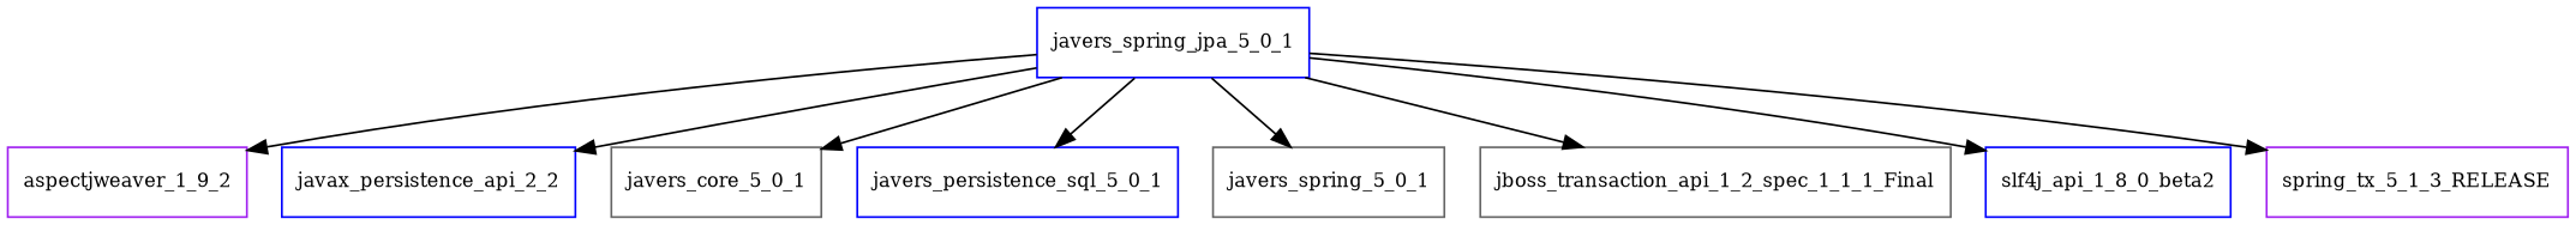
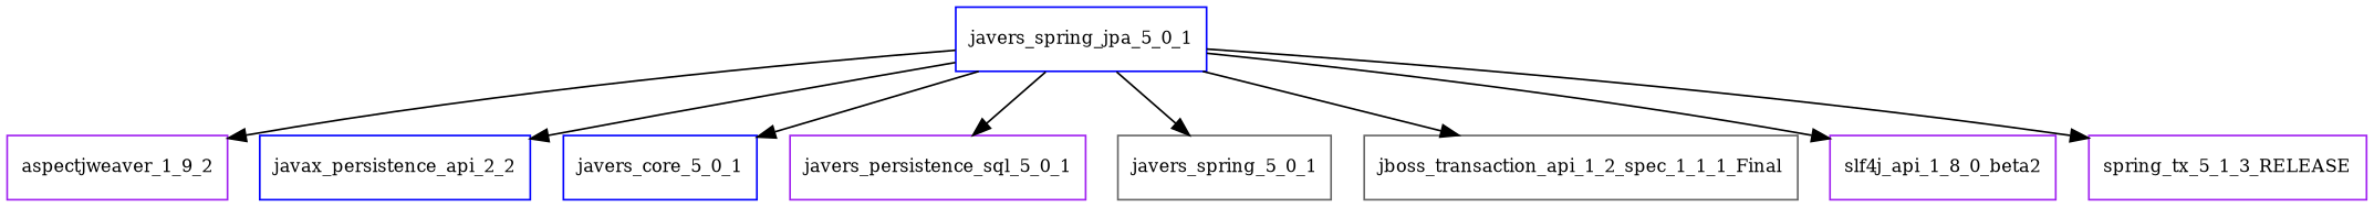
  digraph {
    node [color=blue fontsize=10.0 shape=box]
    javers_spring_jpa_5_0_1
    aspectjweaver_1_9_2 [color=purple]
    javax_persistence_api_2_2
-   javers_core_5_0_1 [color=gray40]
-   javers_persistence_sql_5_0_1
+   javers_core_5_0_1
+   javers_persistence_sql_5_0_1 [color=purple]
    javers_spring_5_0_1 [color=gray40]
    jboss_transaction_api_1_2_spec_1_1_1_Final [color=gray40]
-   slf4j_api_1_8_0_beta2
+   slf4j_api_1_8_0_beta2 [color=purple]
    spring_tx_5_1_3_RELEASE [color=purple]
    javers_spring_jpa_5_0_1 -> aspectjweaver_1_9_2
    javers_spring_jpa_5_0_1 -> javax_persistence_api_2_2
    javers_spring_jpa_5_0_1 -> javers_core_5_0_1
    javers_spring_jpa_5_0_1 -> javers_persistence_sql_5_0_1
    javers_spring_jpa_5_0_1 -> javers_spring_5_0_1
    javers_spring_jpa_5_0_1 -> jboss_transaction_api_1_2_spec_1_1_1_Final
    javers_spring_jpa_5_0_1 -> slf4j_api_1_8_0_beta2
    javers_spring_jpa_5_0_1 -> spring_tx_5_1_3_RELEASE
  }
